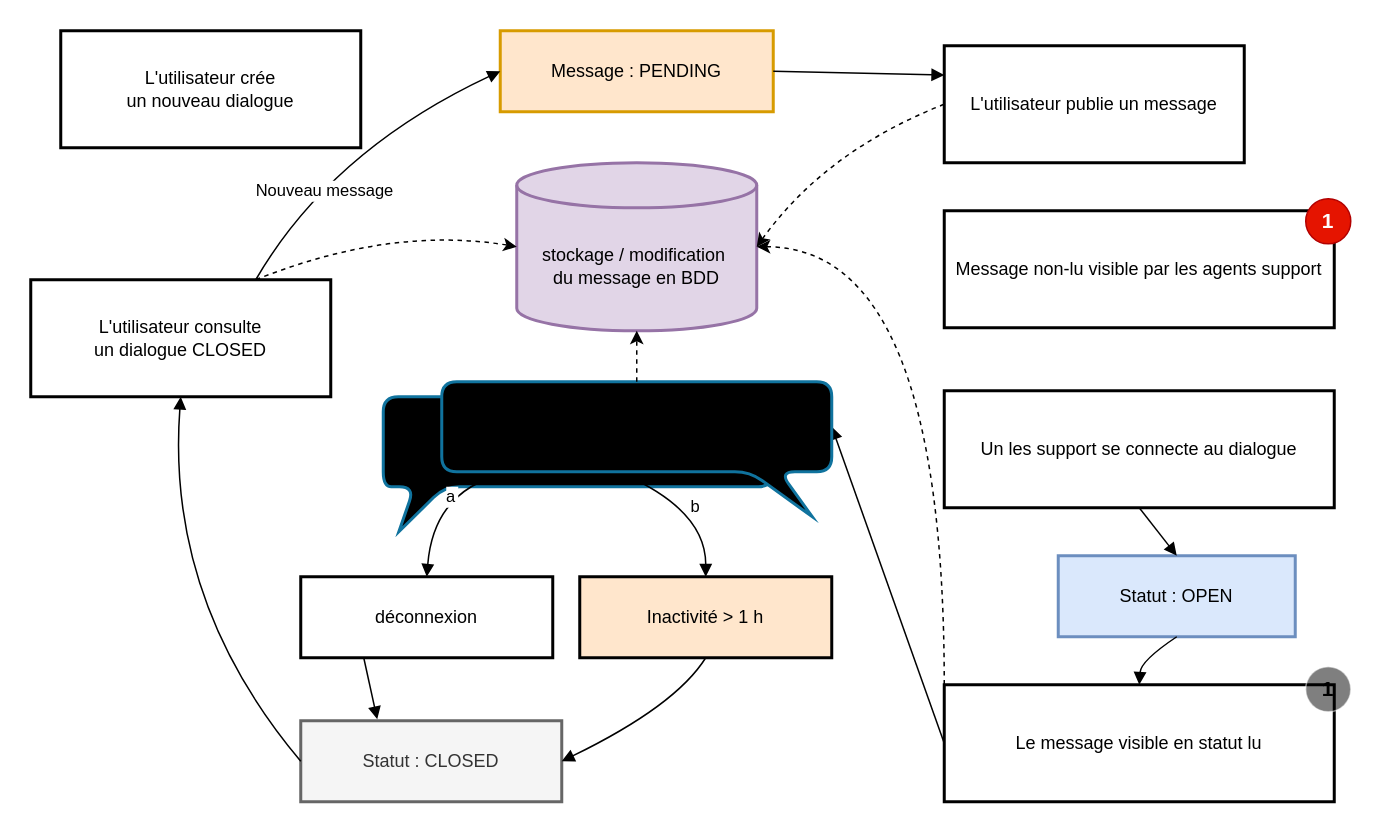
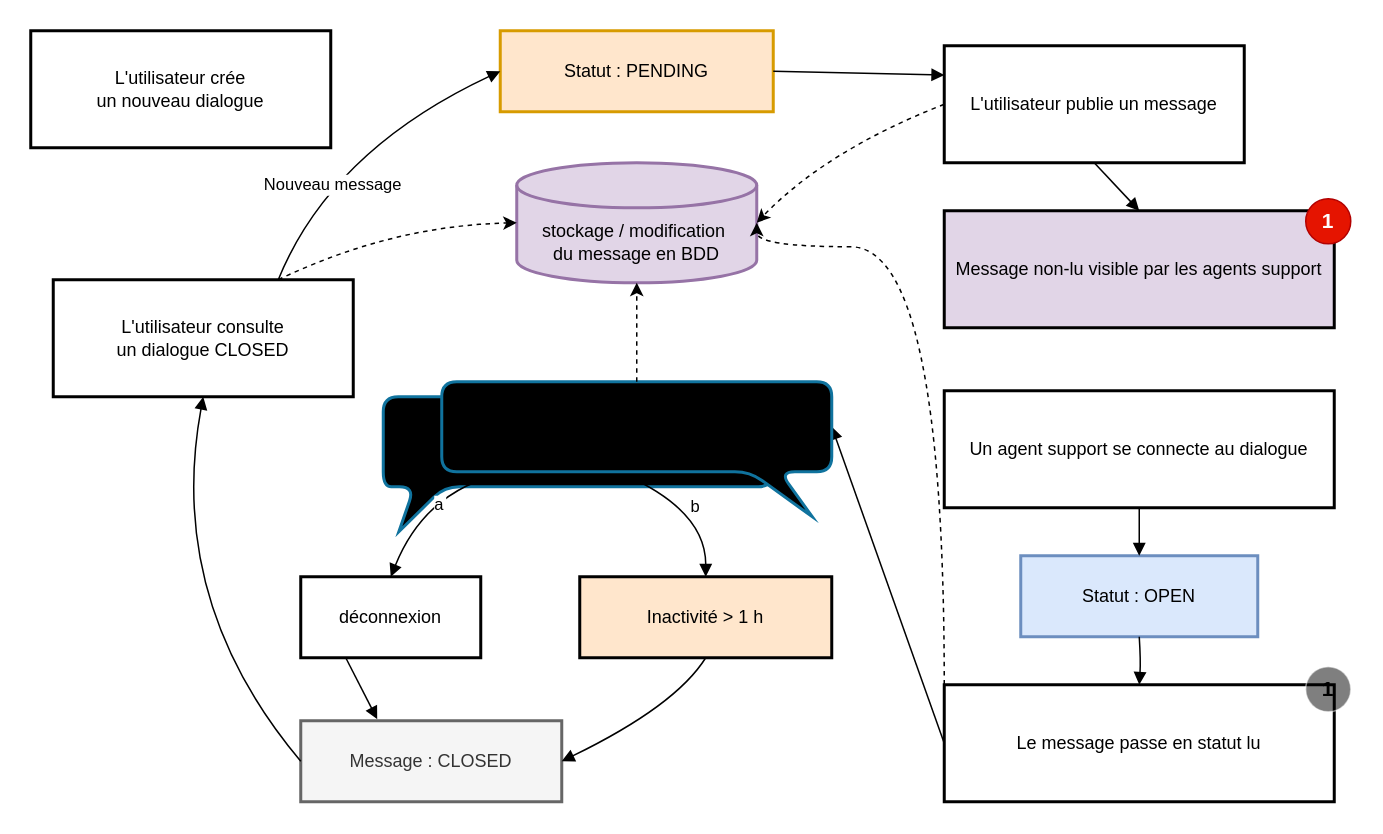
  <mxCell id="0" />
  <mxCell id="1" parent="0" />
  <mxCell id="2" value="&lt;div&gt;poursuite du dialogue&amp;nbsp; :&amp;nbsp;&lt;/div&gt;&lt;div&gt;envoi de messages&lt;/div&gt;" style="shape=callout;whiteSpace=wrap;html=1;perimeter=calloutPerimeter;position2=0.04;base=20;size=30;position=0.08;rounded=1;strokeWidth=2;fillColor=#BCECFF;strokeColor=#10739e;gradientColor=light-dark(#c0c0c0, #ededed);gradientDirection=west;" vertex="1" parent="1"><mxGeometry x="255" y="264" width="260" height="90" as="geometry" /></mxCell>
- <mxCell id="3" value="L'utilisateur crée&#10;un nouveau dialogue" style="whiteSpace=wrap;strokeWidth=2;" parent="1" vertex="1"><mxGeometry x="40" y="20" width="200" height="78" as="geometry" /></mxCell>
- <mxCell id="4" value="Message : PENDING" style="whiteSpace=wrap;strokeWidth=2;fillColor=#ffe6cc;strokeColor=#d79b00;" parent="1" vertex="1"><mxGeometry x="333" y="20" width="182" height="54" as="geometry" /></mxCell>
+ <mxCell id="3" value="L'utilisateur crée&#10;un nouveau dialogue" style="whiteSpace=wrap;strokeWidth=2;" parent="1" vertex="1"><mxGeometry x="20" y="20" width="200" height="78" as="geometry" /></mxCell>
+ <mxCell id="4" value="Statut : PENDING" style="whiteSpace=wrap;strokeWidth=2;fillColor=#ffe6cc;strokeColor=#d79b00;" parent="1" vertex="1"><mxGeometry x="333" y="20" width="182" height="54" as="geometry" /></mxCell>
  <mxCell id="5" value="L'utilisateur publie un message" style="whiteSpace=wrap;strokeWidth=2;" parent="1" vertex="1"><mxGeometry x="629" y="30" width="200" height="78" as="geometry" /></mxCell>
- <mxCell id="6" value="Message non-lu visible par les agents support" style="whiteSpace=wrap;strokeWidth=2;" parent="1" vertex="1"><mxGeometry x="629" y="140" width="260" height="78" as="geometry" /></mxCell>
- <mxCell id="7" value="Un les support se connecte au dialogue" style="whiteSpace=wrap;strokeWidth=2;" parent="1" vertex="1"><mxGeometry x="629" y="260" width="260" height="78" as="geometry" /></mxCell>
- <mxCell id="8" value="Statut : OPEN" style="whiteSpace=wrap;strokeWidth=2;fillColor=#dae8fc;strokeColor=#6c8ebf;" parent="1" vertex="1"><mxGeometry x="705" y="370" width="158" height="54" as="geometry" /></mxCell>
- <mxCell id="9" value="Le message visible en statut lu" style="whiteSpace=wrap;strokeWidth=2;" parent="1" vertex="1"><mxGeometry x="629" y="456" width="260" height="78" as="geometry" /></mxCell>
+ <mxCell id="6" value="Message non-lu visible par les agents support" style="whiteSpace=wrap;strokeWidth=2;fillColor=#e1d5e7;" parent="1" vertex="1"><mxGeometry x="629" y="140" width="260" height="78" as="geometry" /></mxCell>
+ <mxCell id="7" value="Un agent support se connecte au dialogue" style="whiteSpace=wrap;strokeWidth=2;" parent="1" vertex="1"><mxGeometry x="629" y="260" width="260" height="78" as="geometry" /></mxCell>
+ <mxCell id="8" value="Statut : OPEN" style="whiteSpace=wrap;strokeWidth=2;fillColor=#dae8fc;strokeColor=#6c8ebf;" parent="1" vertex="1"><mxGeometry x="680" y="370" width="158" height="54" as="geometry" /></mxCell>
+ <mxCell id="9" value="Le message passe en statut lu" style="whiteSpace=wrap;strokeWidth=2;" parent="1" vertex="1"><mxGeometry x="629" y="456" width="260" height="78" as="geometry" /></mxCell>
  <mxCell id="10" value="Inactivité &gt; 1 h" style="whiteSpace=wrap;strokeWidth=2;fillColor=#ffe6cc;" parent="1" vertex="1"><mxGeometry x="386" y="384" width="168" height="54" as="geometry" /></mxCell>
- <mxCell id="11" value="Statut : CLOSED" style="whiteSpace=wrap;strokeWidth=2;fillColor=#f5f5f5;fontColor=#333333;strokeColor=#666666;" parent="1" vertex="1"><mxGeometry x="200" y="480" width="174" height="54" as="geometry" /></mxCell>
- <mxCell id="12" value="L'utilisateur consulte&#10;un dialogue CLOSED" style="whiteSpace=wrap;strokeWidth=2;" parent="1" vertex="1"><mxGeometry x="20" y="186" width="200" height="78" as="geometry" /></mxCell>
+ <mxCell id="11" value="Message : CLOSED" style="whiteSpace=wrap;strokeWidth=2;fillColor=#f5f5f5;fontColor=#333333;strokeColor=#666666;" parent="1" vertex="1"><mxGeometry x="200" y="480" width="174" height="54" as="geometry" /></mxCell>
+ <mxCell id="12" value="L'utilisateur consulte&#10;un dialogue CLOSED" style="whiteSpace=wrap;strokeWidth=2;" parent="1" vertex="1"><mxGeometry x="35" y="186" width="200" height="78" as="geometry" /></mxCell>
  <mxCell id="13" value="" style="curved=1;startArrow=none;endArrow=block;exitX=1;exitY=0.5;entryX=0;entryY=0.25;rounded=0;exitDx=0;exitDy=0;entryDx=0;entryDy=0;" parent="1" source="4" target="5" edge="1"><mxGeometry relative="1" as="geometry"><Array as="points" /></mxGeometry></mxCell>
+ <mxCell id="14" value="" style="curved=1;startArrow=none;endArrow=block;exitX=0.5;exitY=1;entryX=0.5;entryY=0;rounded=0;" parent="1" source="5" target="6" edge="1"><mxGeometry relative="1" as="geometry"><Array as="points" /></mxGeometry></mxCell>
  <mxCell id="15" value="" style="curved=1;startArrow=none;endArrow=block;exitX=0.5;exitY=1;entryX=0.5;entryY=0;rounded=0;" parent="1" source="7" target="8" edge="1"><mxGeometry relative="1" as="geometry"><Array as="points" /></mxGeometry></mxCell>
  <mxCell id="16" value="" style="curved=1;startArrow=none;endArrow=block;exitX=0.5;exitY=1;entryX=0.5;entryY=0;rounded=0;entryDx=0;entryDy=0;exitDx=0;exitDy=0;" parent="1" source="8" target="9" edge="1"><mxGeometry relative="1" as="geometry"><Array as="points"><mxPoint x="760" y="440" /></Array></mxGeometry></mxCell>
  <mxCell id="17" value="" style="curved=1;startArrow=none;endArrow=block;exitX=0;exitY=0.5;entryX=0;entryY=0;rounded=0;entryDx=260;entryDy=30;entryPerimeter=0;exitDx=0;exitDy=0;" parent="1" source="9" target="27" edge="1"><mxGeometry relative="1" as="geometry"><Array as="points" /><mxPoint x="410" y="210" as="targetPoint" /></mxGeometry></mxCell>
  <mxCell id="18" value="a" style="curved=1;startArrow=none;endArrow=block;exitX=0.3;exitY=0.644;entryX=0.5;entryY=0;rounded=0;exitDx=0;exitDy=0;entryDx=0;entryDy=0;exitPerimeter=0;" parent="1" source="27" target="24" edge="1"><mxGeometry x="0.295" y="12" relative="1" as="geometry"><Array as="points"><mxPoint x="290" y="310" /></Array><mxPoint x="345" y="288" as="sourcePoint" /><mxPoint as="offset" /></mxGeometry></mxCell>
  <mxCell id="19" value="b" style="curved=1;startArrow=none;endArrow=block;exitX=0.469;exitY=0.689;entryX=0.5;entryY=0;rounded=0;exitDx=0;exitDy=0;exitPerimeter=0;" parent="1" source="27" target="10" edge="1"><mxGeometry relative="1" as="geometry"><Array as="points"><mxPoint x="470" y="340" /></Array><mxPoint x="475" y="288" as="sourcePoint" /></mxGeometry></mxCell>
  <mxCell id="20" value="" style="curved=1;startArrow=none;endArrow=block;exitX=0.25;exitY=1;entryX=0.293;entryY=-0.019;rounded=0;entryDx=0;entryDy=0;entryPerimeter=0;exitDx=0;exitDy=0;" parent="1" source="24" target="11" edge="1"><mxGeometry relative="1" as="geometry"><Array as="points" /></mxGeometry></mxCell>
  <mxCell id="21" value="" style="curved=1;startArrow=none;endArrow=block;exitX=0.5;exitY=1;entryX=1;entryY=0.5;rounded=0;entryDx=0;entryDy=0;" parent="1" source="10" target="11" edge="1"><mxGeometry relative="1" as="geometry"><Array as="points"><mxPoint x="450" y="470" /></Array></mxGeometry></mxCell>
  <mxCell id="22" value="" style="curved=1;startArrow=none;endArrow=block;exitX=0;exitY=0.5;entryX=0.5;entryY=1;rounded=0;entryDx=0;entryDy=0;exitDx=0;exitDy=0;" parent="1" source="11" target="12" edge="1"><mxGeometry relative="1" as="geometry"><Array as="points"><mxPoint x="110" y="400" /></Array><mxPoint x="1248" y="505" as="sourcePoint" /><mxPoint x="419" y="30" as="targetPoint" /></mxGeometry></mxCell>
  <mxCell id="23" value="Nouveau message" style="curved=1;startArrow=none;endArrow=block;exitX=0.75;exitY=0;entryX=0;entryY=0.5;rounded=0;exitDx=0;exitDy=0;entryDx=0;entryDy=0;" parent="1" source="12" target="4" edge="1"><mxGeometry x="-0.331" y="-10" relative="1" as="geometry"><Array as="points"><mxPoint x="220" y="100" /></Array><mxPoint as="offset" /></mxGeometry></mxCell>
- <mxCell id="24" value="déconnexion" style="whiteSpace=wrap;strokeWidth=2;" parent="1" vertex="1"><mxGeometry x="200" y="384" width="168" height="54" as="geometry" /></mxCell>
+ <mxCell id="24" value="déconnexion" style="whiteSpace=wrap;strokeWidth=2;" parent="1" vertex="1"><mxGeometry x="200" y="384" width="120" height="54" as="geometry" /></mxCell>
  <mxCell id="25" value="&lt;b&gt;&lt;font style=&quot;font-size: 14px;&quot;&gt;1&lt;/font&gt;&lt;/b&gt;" style="ellipse;whiteSpace=wrap;html=1;aspect=fixed;fillColor=#e51400;fontColor=#ffffff;strokeColor=#B20000;" parent="1" vertex="1"><mxGeometry x="870" y="132" width="30" height="30" as="geometry" /></mxCell>
  <mxCell id="26" value="&lt;b&gt;&lt;font style=&quot;font-size: 14px;&quot;&gt;1&lt;/font&gt;&lt;/b&gt;" style="ellipse;whiteSpace=wrap;html=1;aspect=fixed;fillColor=#fad9d5;strokeColor=light-dark(#ffffff, #ec8f82);fillStyle=hatch;gradientColor=light-dark(#ff0000, #ededed);gradientDirection=north;opacity=50;" parent="1" vertex="1"><mxGeometry x="870" y="444" width="30" height="30" as="geometry" /></mxCell>
  <mxCell id="27" value="&lt;div&gt;poursuite du dialogue&amp;nbsp; :&amp;nbsp;&lt;/div&gt;&lt;div&gt;envoi de messages&lt;/div&gt;" style="shape=callout;whiteSpace=wrap;html=1;perimeter=calloutPerimeter;position2=0.95;base=20;size=30;position=0.79;rounded=1;strokeWidth=2;fillColor=#BCECFF;strokeColor=#10739e;gradientColor=light-dark(#c0c0c0, #ededed);gradientDirection=west;" parent="1" vertex="1"><mxGeometry x="294" y="254" width="260" height="90" as="geometry" /></mxCell>
- <mxCell id="28" value="&lt;div&gt;stockage / modification&amp;nbsp;&lt;/div&gt;&lt;div&gt;du message en BDD&lt;/div&gt;" style="shape=cylinder3;whiteSpace=wrap;html=1;boundedLbl=1;backgroundOutline=1;size=15;strokeWidth=2;fillColor=#e1d5e7;strokeColor=#9673a6;" parent="1" vertex="1"><mxGeometry x="344" y="108" width="160" height="112" as="geometry" /></mxCell>
+ <mxCell id="28" value="&lt;div&gt;stockage / modification&amp;nbsp;&lt;/div&gt;&lt;div&gt;du message en BDD&lt;/div&gt;" style="shape=cylinder3;whiteSpace=wrap;html=1;boundedLbl=1;backgroundOutline=1;size=15;strokeWidth=2;fillColor=#e1d5e7;strokeColor=#9673a6;" parent="1" vertex="1"><mxGeometry x="344" y="108" width="160" height="80" as="geometry" /></mxCell>
  <mxCell id="29" style="edgeStyle=orthogonalEdgeStyle;rounded=0;orthogonalLoop=1;jettySize=auto;html=1;exitX=0.5;exitY=0;exitDx=0;exitDy=0;exitPerimeter=0;entryX=0.5;entryY=1;entryDx=0;entryDy=0;entryPerimeter=0;dashed=1;" parent="1" source="27" target="28" edge="1"><mxGeometry relative="1" as="geometry" /></mxCell>
  <mxCell id="30" style="edgeStyle=orthogonalEdgeStyle;rounded=0;orthogonalLoop=1;jettySize=auto;html=1;exitX=0;exitY=0;exitDx=0;exitDy=0;entryX=1;entryY=0.5;entryDx=0;entryDy=0;entryPerimeter=0;curved=1;dashed=1;" parent="1" source="9" target="28" edge="1"><mxGeometry relative="1" as="geometry"><Array as="points"><mxPoint x="629" y="164" /></Array></mxGeometry></mxCell>
  <mxCell id="31" value="" style="endArrow=classic;html=1;rounded=0;entryX=1;entryY=0.5;entryDx=0;entryDy=0;entryPerimeter=0;exitX=0;exitY=0.5;exitDx=0;exitDy=0;curved=1;dashed=1;" parent="1" source="5" target="28" edge="1"><mxGeometry width="50" height="50" relative="1" as="geometry"><mxPoint x="490" y="270" as="sourcePoint" /><mxPoint x="540" y="220" as="targetPoint" /><Array as="points"><mxPoint x="550" y="100" /></Array></mxGeometry></mxCell>
  <mxCell id="32" value="" style="endArrow=classic;html=1;rounded=0;exitX=0.75;exitY=0;exitDx=0;exitDy=0;entryX=0;entryY=0.5;entryDx=0;entryDy=0;entryPerimeter=0;dashed=1;curved=1;" parent="1" source="12" target="28" edge="1"><mxGeometry width="50" height="50" relative="1" as="geometry"><mxPoint x="490" y="270" as="sourcePoint" /><mxPoint x="540" y="220" as="targetPoint" /><Array as="points"><mxPoint x="260" y="150" /></Array></mxGeometry></mxCell>
